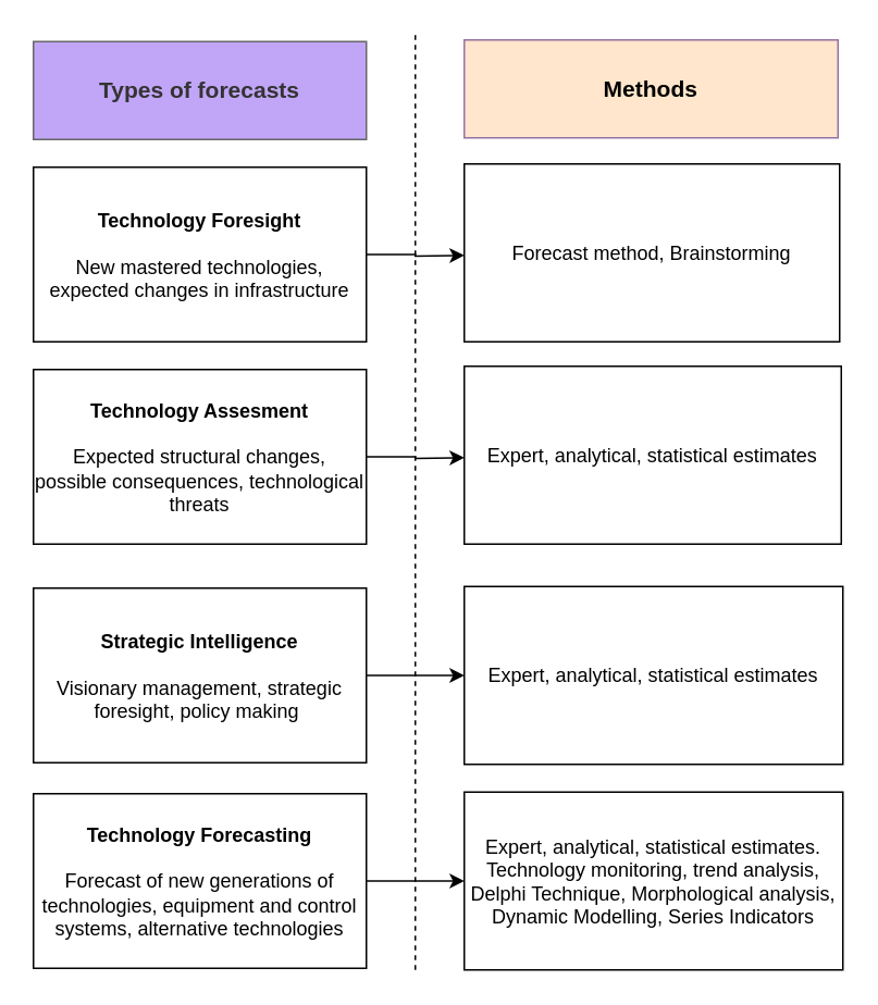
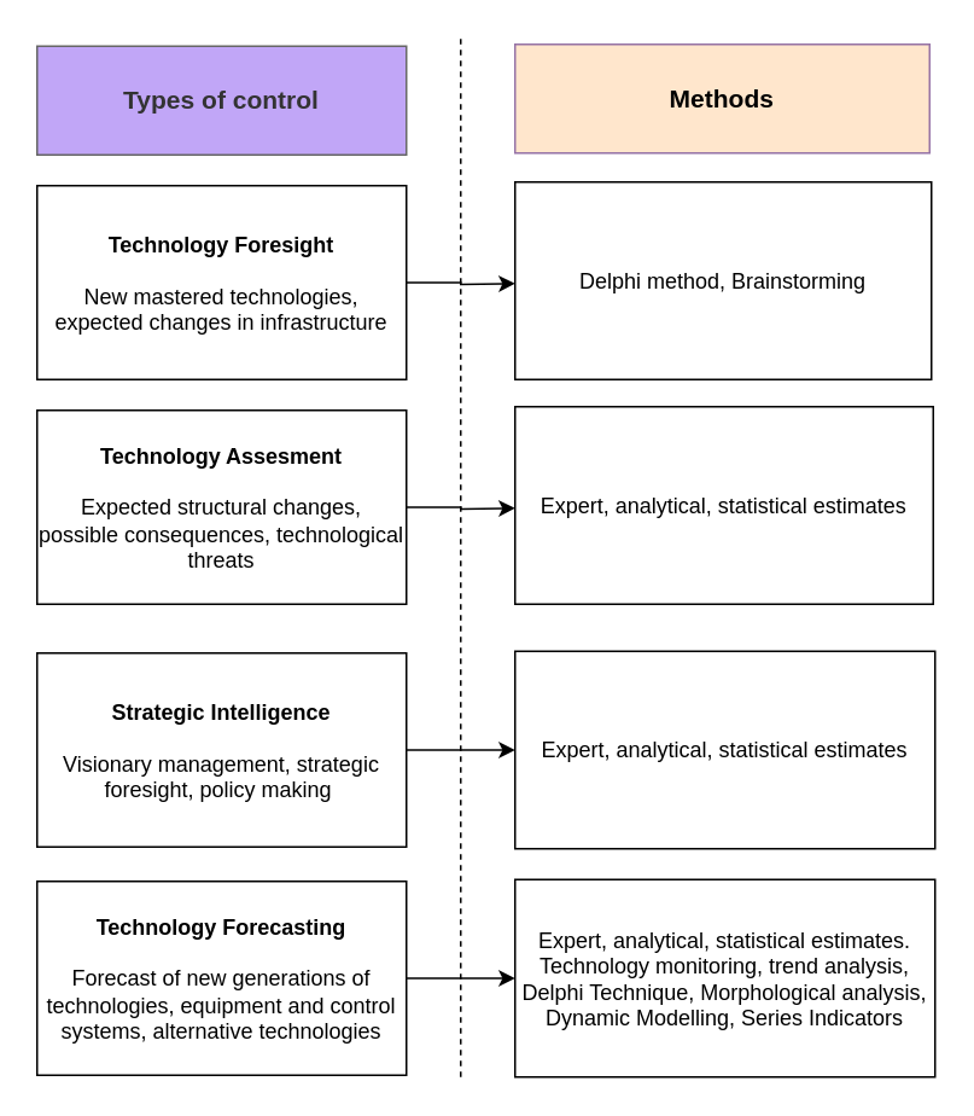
  <mxCell id="0" />
  <mxCell id="1" parent="0" />
- <mxCell id="2" value="Types of forecasts" style="rounded=0;whiteSpace=wrap;html=1;fillColor=#C1A6F7;strokeColor=#666666;fontColor=#333333;fontStyle=1;fontSize=14;" vertex="1" parent="1"><mxGeometry x="20" y="25" width="204" height="60" as="geometry" /></mxCell>
+ <mxCell id="2" value="Types of control" style="rounded=0;whiteSpace=wrap;html=1;fillColor=#C1A6F7;strokeColor=#666666;fontColor=#333333;fontStyle=1;fontSize=14;" vertex="1" parent="1"><mxGeometry x="20" y="25" width="204" height="60" as="geometry" /></mxCell>
  <mxCell id="3" value="Methods" style="rounded=0;whiteSpace=wrap;html=1;fillColor=#ffe6cc;strokeColor=#9673a6;fontStyle=1;fontSize=14;" vertex="1" parent="1"><mxGeometry x="284" y="24" width="229" height="60" as="geometry" /></mxCell>
  <mxCell id="4" value="" style="edgeStyle=orthogonalEdgeStyle;rounded=0;orthogonalLoop=1;jettySize=auto;html=1;" edge="1" parent="1" source="5"><mxGeometry relative="1" as="geometry"><mxPoint x="284" y="156" as="targetPoint" /></mxGeometry></mxCell>
  <mxCell id="5" value="&lt;b&gt;Technology Foresight&lt;/b&gt;&lt;br&gt;&lt;br&gt;New mastered technologies, expected changes in infrastructure" style="rounded=0;whiteSpace=wrap;html=1;" vertex="1" parent="1"><mxGeometry x="20" y="102" width="204" height="107" as="geometry" /></mxCell>
- <mxCell id="6" value="Forecast method, Brainstorming" style="rounded=0;whiteSpace=wrap;html=1;" vertex="1" parent="1"><mxGeometry x="284" y="100" width="230" height="109" as="geometry" /></mxCell>
+ <mxCell id="6" value="Delphi method, Brainstorming" style="rounded=0;whiteSpace=wrap;html=1;" vertex="1" parent="1"><mxGeometry x="284" y="100" width="230" height="109" as="geometry" /></mxCell>
  <mxCell id="7" value="" style="edgeStyle=orthogonalEdgeStyle;rounded=0;orthogonalLoop=1;jettySize=auto;html=1;" edge="1" parent="1" source="8"><mxGeometry relative="1" as="geometry"><mxPoint x="284" y="280" as="targetPoint" /></mxGeometry></mxCell>
  <mxCell id="8" value="Technology Assesment&lt;br&gt;&lt;br&gt;&lt;span style=&quot;font-weight: normal&quot;&gt;Expected structural changes, possible consequences, technological threats&lt;/span&gt;" style="rounded=0;whiteSpace=wrap;html=1;fontStyle=1" vertex="1" parent="1"><mxGeometry x="20" y="226" width="204" height="107" as="geometry" /></mxCell>
  <mxCell id="9" value="Expert, analytical, statistical estimates" style="rounded=0;whiteSpace=wrap;html=1;" vertex="1" parent="1"><mxGeometry x="284" y="224" width="231" height="109" as="geometry" /></mxCell>
  <mxCell id="10" value="" style="edgeStyle=orthogonalEdgeStyle;rounded=0;orthogonalLoop=1;jettySize=auto;html=1;fontSize=14;" edge="1" parent="1" source="11" target="12"><mxGeometry relative="1" as="geometry" /></mxCell>
  <mxCell id="11" value="Strategic Intelligence&lt;br&gt;&lt;br&gt;&lt;span style=&quot;font-weight: normal&quot;&gt;Visionary management, strategic foresight, policy making&amp;nbsp;&lt;/span&gt;" style="rounded=0;whiteSpace=wrap;html=1;fontStyle=1" vertex="1" parent="1"><mxGeometry x="20" y="360" width="204" height="107" as="geometry" /></mxCell>
  <mxCell id="12" value="Expert, analytical, statistical estimates" style="rounded=0;whiteSpace=wrap;html=1;" vertex="1" parent="1"><mxGeometry x="284" y="359" width="232" height="109" as="geometry" /></mxCell>
  <mxCell id="13" value="" style="edgeStyle=orthogonalEdgeStyle;rounded=0;orthogonalLoop=1;jettySize=auto;html=1;fontSize=14;" edge="1" parent="1" source="14" target="15"><mxGeometry relative="1" as="geometry" /></mxCell>
  <mxCell id="14" value="Technology Forecasting&lt;br&gt;&lt;br&gt;&lt;span style=&quot;font-weight: normal&quot;&gt;Forecast of new generations of technologies, equipment and control systems, alternative technologies&lt;/span&gt;" style="rounded=0;whiteSpace=wrap;html=1;fontStyle=1" vertex="1" parent="1"><mxGeometry x="20" y="486" width="204" height="107" as="geometry" /></mxCell>
  <mxCell id="15" value="Expert, analytical, statistical estimates. Technology monitoring, trend analysis, Delphi Technique, Morphological analysis, Dynamic Modelling, Series Indicators" style="rounded=0;whiteSpace=wrap;html=1;" vertex="1" parent="1"><mxGeometry x="284" y="485" width="232" height="109" as="geometry" /></mxCell>
  <mxCell id="16" value="" style="endArrow=none;dashed=1;html=1;fontSize=14;" edge="1" parent="1"><mxGeometry width="50" height="50" relative="1" as="geometry"><mxPoint x="254" y="594" as="sourcePoint" /><mxPoint x="254" y="20" as="targetPoint" /></mxGeometry></mxCell>
